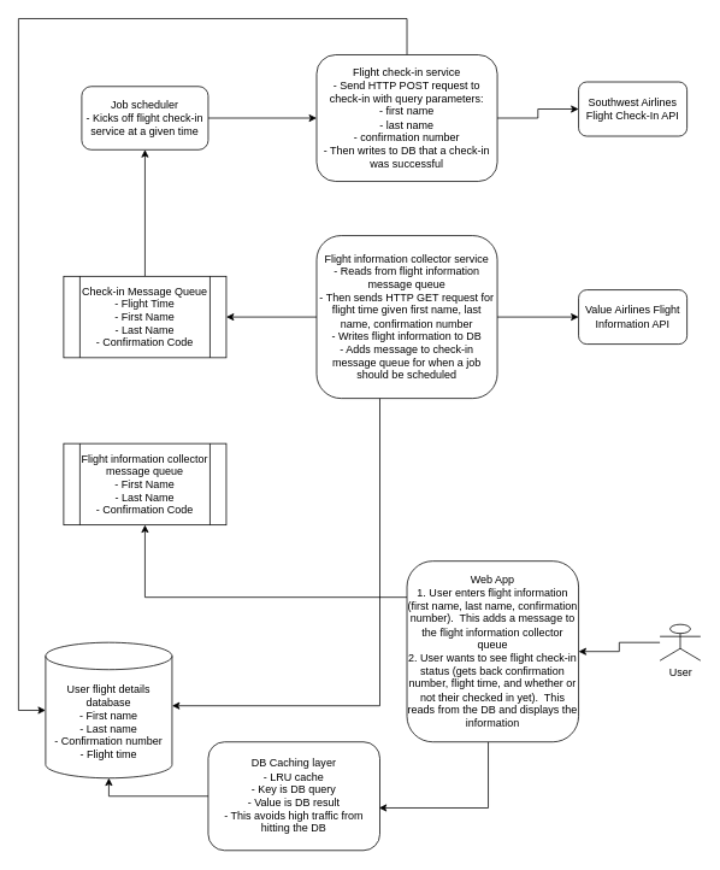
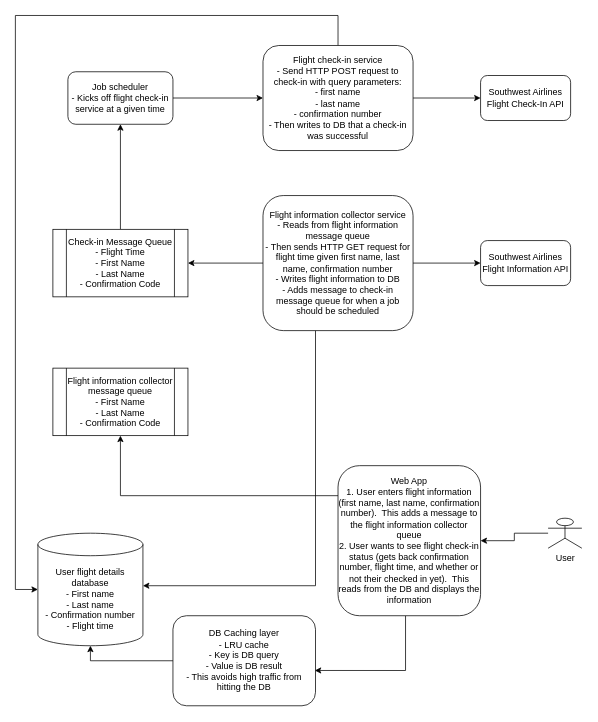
  <mxCell id="0" />
  <mxCell id="1" parent="0" />
  <mxCell id="2" style="edgeStyle=orthogonalEdgeStyle;rounded=0;orthogonalLoop=1;jettySize=auto;html=1;entryX=0.5;entryY=1;entryDx=0;entryDy=0;" edge="1" parent="1" target="21"><mxGeometry relative="1" as="geometry"><mxPoint x="450" y="660" as="sourcePoint" /><mxPoint x="160" y="590" as="targetPoint" /><Array as="points"><mxPoint x="160" y="660" /></Array></mxGeometry></mxCell>
  <mxCell id="3" style="edgeStyle=orthogonalEdgeStyle;rounded=0;orthogonalLoop=1;jettySize=auto;html=1;entryX=0.995;entryY=0.608;entryDx=0;entryDy=0;entryPerimeter=0;" edge="1" parent="1" source="4" target="23"><mxGeometry relative="1" as="geometry"><Array as="points"><mxPoint x="540" y="893" /></Array></mxGeometry></mxCell>
  <mxCell id="4" value="&lt;div&gt;Web App&lt;/div&gt;&lt;div&gt;1. User enters flight information (first name, last name, confirmation number).&amp;nbsp; This adds a message to the flight information collector queue&lt;br&gt;&lt;/div&gt;&lt;div&gt;2. User wants to see flight check-in status (gets back confirmation number, flight time, and whether or not their checked in yet).&amp;nbsp; This reads from the DB and displays the information&lt;br&gt;&lt;/div&gt;" style="rounded=1;whiteSpace=wrap;html=1;" vertex="1" parent="1"><mxGeometry x="450" y="620" width="190" height="200" as="geometry" /></mxCell>
  <mxCell id="5" style="edgeStyle=orthogonalEdgeStyle;rounded=0;orthogonalLoop=1;jettySize=auto;html=1;" edge="1" parent="1" source="8" target="9"><mxGeometry relative="1" as="geometry" /></mxCell>
  <mxCell id="6" style="edgeStyle=orthogonalEdgeStyle;rounded=0;orthogonalLoop=1;jettySize=auto;html=1;" edge="1" parent="1" source="8" target="20"><mxGeometry relative="1" as="geometry" /></mxCell>
  <mxCell id="7" style="edgeStyle=orthogonalEdgeStyle;rounded=0;orthogonalLoop=1;jettySize=auto;html=1;" edge="1" parent="1" source="8" target="12"><mxGeometry relative="1" as="geometry"><Array as="points"><mxPoint x="420" y="780" /></Array></mxGeometry></mxCell>
  <mxCell id="8" value="&lt;div&gt;Flight information collector service&lt;br&gt;&lt;/div&gt;&lt;div&gt;- Reads from flight information message queue&lt;br&gt;&lt;/div&gt;&lt;div&gt;- Then sends HTTP GET request for flight time given first name, last name, confirmation number&lt;/div&gt;&lt;div&gt;- Writes flight information to DB&lt;/div&gt;&lt;div&gt;- Adds message to check-in message queue for when a job should be scheduled&lt;br&gt;&lt;/div&gt;" style="rounded=1;whiteSpace=wrap;html=1;" vertex="1" parent="1"><mxGeometry x="350" y="260" width="200" height="180" as="geometry" /></mxCell>
- <mxCell id="9" value="Value Airlines Flight Information API" style="rounded=1;whiteSpace=wrap;html=1;" vertex="1" parent="1"><mxGeometry x="640" y="320" width="120" height="60" as="geometry" /></mxCell>
+ <mxCell id="9" value="Southwest Airlines Flight Information API" style="rounded=1;whiteSpace=wrap;html=1;" vertex="1" parent="1"><mxGeometry x="640" y="320" width="120" height="60" as="geometry" /></mxCell>
  <mxCell id="10" style="edgeStyle=orthogonalEdgeStyle;rounded=0;orthogonalLoop=1;jettySize=auto;html=1;" edge="1" parent="1" source="11" target="4"><mxGeometry relative="1" as="geometry" /></mxCell>
  <mxCell id="11" value="&lt;div&gt;User&lt;/div&gt;" style="shape=umlActor;verticalLabelPosition=bottom;verticalAlign=top;html=1;outlineConnect=0;" vertex="1" parent="1"><mxGeometry x="730" y="690" width="45" height="40" as="geometry" /></mxCell>
  <mxCell id="12" value="&lt;div&gt;User flight details database&lt;/div&gt;&lt;div&gt;- First name&lt;/div&gt;&lt;div&gt;- Last name&lt;/div&gt;&lt;div&gt;- Confirmation number&lt;/div&gt;&lt;div&gt;- Flight time&lt;br&gt;&lt;/div&gt;" style="shape=cylinder3;whiteSpace=wrap;html=1;boundedLbl=1;backgroundOutline=1;size=15;" vertex="1" parent="1"><mxGeometry x="50" y="710" width="140" height="150" as="geometry" /></mxCell>
- <mxCell id="13" value="Southwest Airlines Flight Check-In API" style="rounded=1;whiteSpace=wrap;html=1;" vertex="1" parent="1"><mxGeometry x="640" y="90" width="120" height="60" as="geometry" /></mxCell>
+ <mxCell id="13" value="Southwest Airlines Flight Check-In API" style="rounded=1;whiteSpace=wrap;html=1;" vertex="1" parent="1"><mxGeometry x="640" y="100" width="120" height="60" as="geometry" /></mxCell>
  <mxCell id="14" style="edgeStyle=orthogonalEdgeStyle;rounded=0;orthogonalLoop=1;jettySize=auto;html=1;entryX=0;entryY=0.5;entryDx=0;entryDy=0;" edge="1" parent="1" source="16" target="13"><mxGeometry relative="1" as="geometry" /></mxCell>
  <mxCell id="15" style="edgeStyle=orthogonalEdgeStyle;rounded=0;orthogonalLoop=1;jettySize=auto;html=1;" edge="1" parent="1" source="16" target="12"><mxGeometry relative="1" as="geometry"><Array as="points"><mxPoint x="450" y="20" /><mxPoint x="20" y="20" /><mxPoint x="20" y="785" /></Array></mxGeometry></mxCell>
  <mxCell id="16" value="&lt;div&gt;Flight check-in service&lt;/div&gt;&lt;div&gt;- Send HTTP POST request to check-in with query parameters:&lt;/div&gt;&lt;div&gt;- first name&lt;/div&gt;&lt;div&gt;- last name&lt;/div&gt;&lt;div&gt;- confirmation number&lt;/div&gt;&lt;div&gt;- Then writes to DB that a check-in was successful&lt;br&gt;&lt;/div&gt;" style="rounded=1;whiteSpace=wrap;html=1;" vertex="1" parent="1"><mxGeometry x="350" y="60" width="200" height="140" as="geometry" /></mxCell>
  <mxCell id="17" style="edgeStyle=orthogonalEdgeStyle;rounded=0;orthogonalLoop=1;jettySize=auto;html=1;entryX=0;entryY=0.5;entryDx=0;entryDy=0;" edge="1" parent="1" source="18" target="16"><mxGeometry relative="1" as="geometry" /></mxCell>
  <mxCell id="18" value="&lt;div&gt;Job scheduler&lt;/div&gt;&lt;div&gt;- Kicks off flight check-in service at a given time&lt;br&gt;&lt;/div&gt;" style="rounded=1;whiteSpace=wrap;html=1;" vertex="1" parent="1"><mxGeometry x="90" y="95" width="140" height="70" as="geometry" /></mxCell>
  <mxCell id="19" style="edgeStyle=orthogonalEdgeStyle;rounded=0;orthogonalLoop=1;jettySize=auto;html=1;" edge="1" parent="1" source="20" target="18"><mxGeometry relative="1" as="geometry" /></mxCell>
  <mxCell id="20" value="&lt;div&gt;Check-in Message Queue&lt;/div&gt;&lt;div&gt;- Flight Time&lt;/div&gt;&lt;div&gt;- First Name&lt;/div&gt;&lt;div&gt;- Last Name&lt;br&gt;&lt;/div&gt;&lt;div&gt;- Confirmation Code&lt;br&gt;&lt;/div&gt;" style="shape=process;whiteSpace=wrap;html=1;backgroundOutline=1;" vertex="1" parent="1"><mxGeometry x="70" y="305" width="180" height="90" as="geometry" /></mxCell>
  <mxCell id="21" value="&lt;div&gt;Flight information collector message queue&lt;/div&gt;&lt;div&gt;- First Name&lt;/div&gt;&lt;div&gt;- Last Name&lt;br&gt;&lt;/div&gt;&lt;div&gt;- Confirmation Code&lt;br&gt;&lt;/div&gt;" style="shape=process;whiteSpace=wrap;html=1;backgroundOutline=1;" vertex="1" parent="1"><mxGeometry x="70" y="490" width="180" height="90" as="geometry" /></mxCell>
  <mxCell id="22" style="edgeStyle=orthogonalEdgeStyle;rounded=0;orthogonalLoop=1;jettySize=auto;html=1;entryX=0.5;entryY=1;entryDx=0;entryDy=0;entryPerimeter=0;" edge="1" parent="1" source="23" target="12"><mxGeometry relative="1" as="geometry" /></mxCell>
  <mxCell id="23" value="&lt;div&gt;DB Caching layer&lt;/div&gt;&lt;div&gt;- LRU cache&lt;/div&gt;&lt;div&gt;- Key is DB query&lt;/div&gt;&lt;div&gt;- Value is DB result&lt;/div&gt;&lt;div&gt;- This avoids high traffic from hitting the DB&lt;br&gt;&lt;/div&gt;" style="rounded=1;whiteSpace=wrap;html=1;" vertex="1" parent="1"><mxGeometry x="230" y="820" width="190" height="120" as="geometry" /></mxCell>
